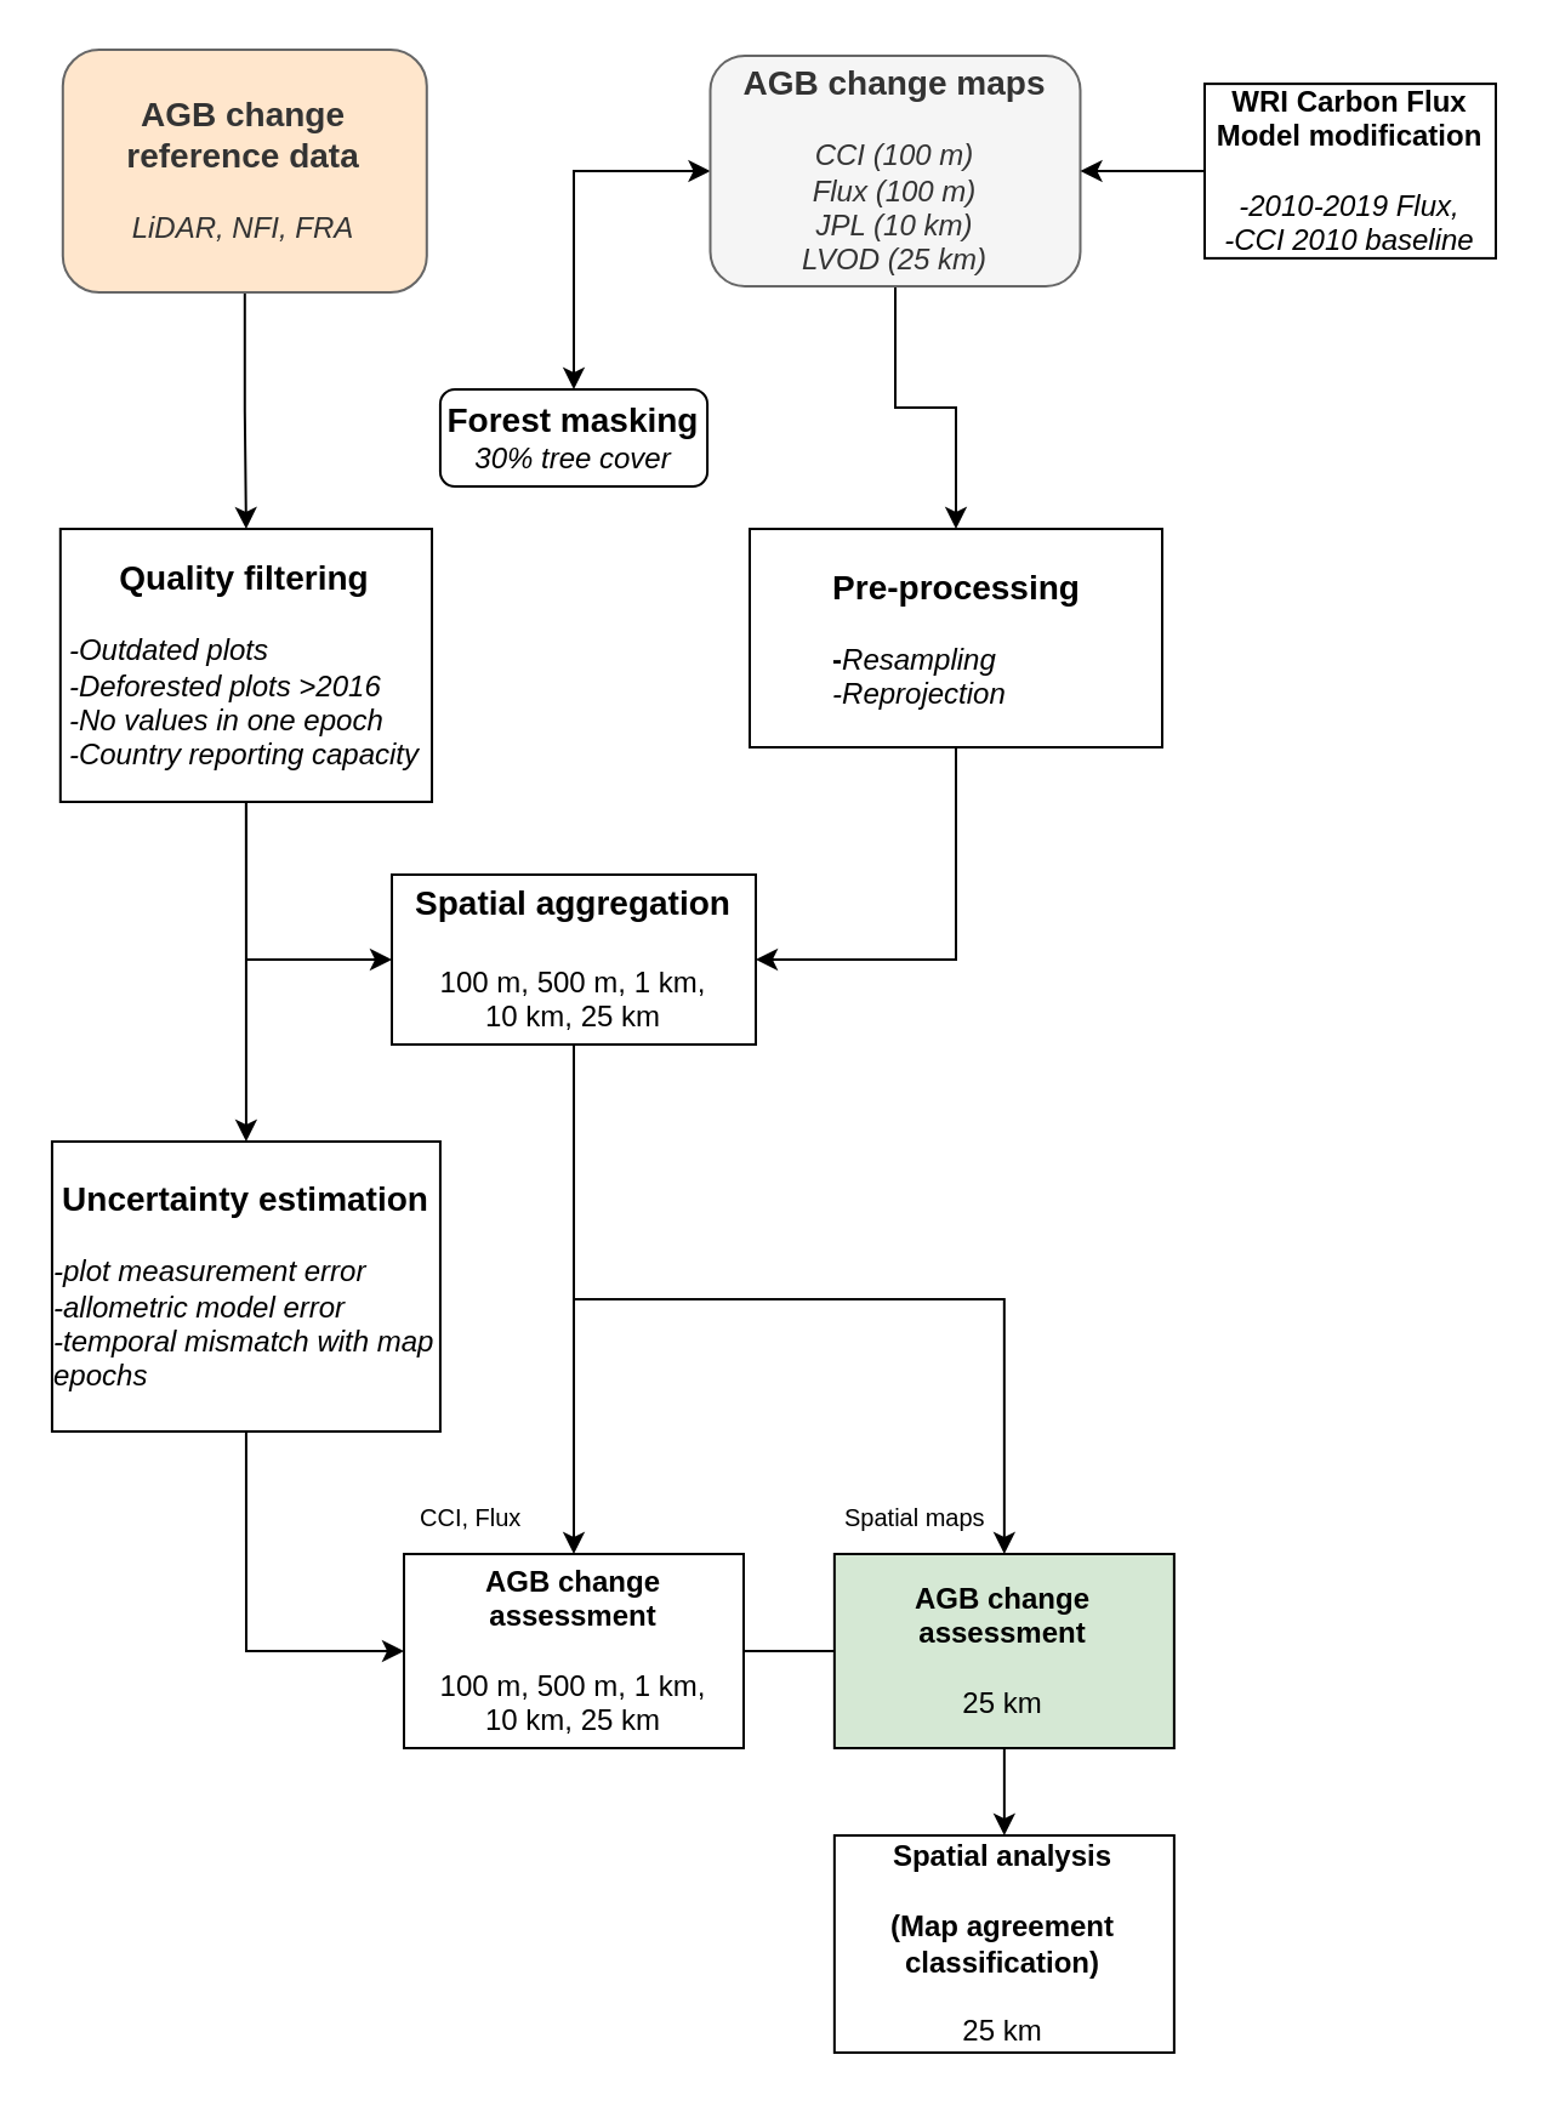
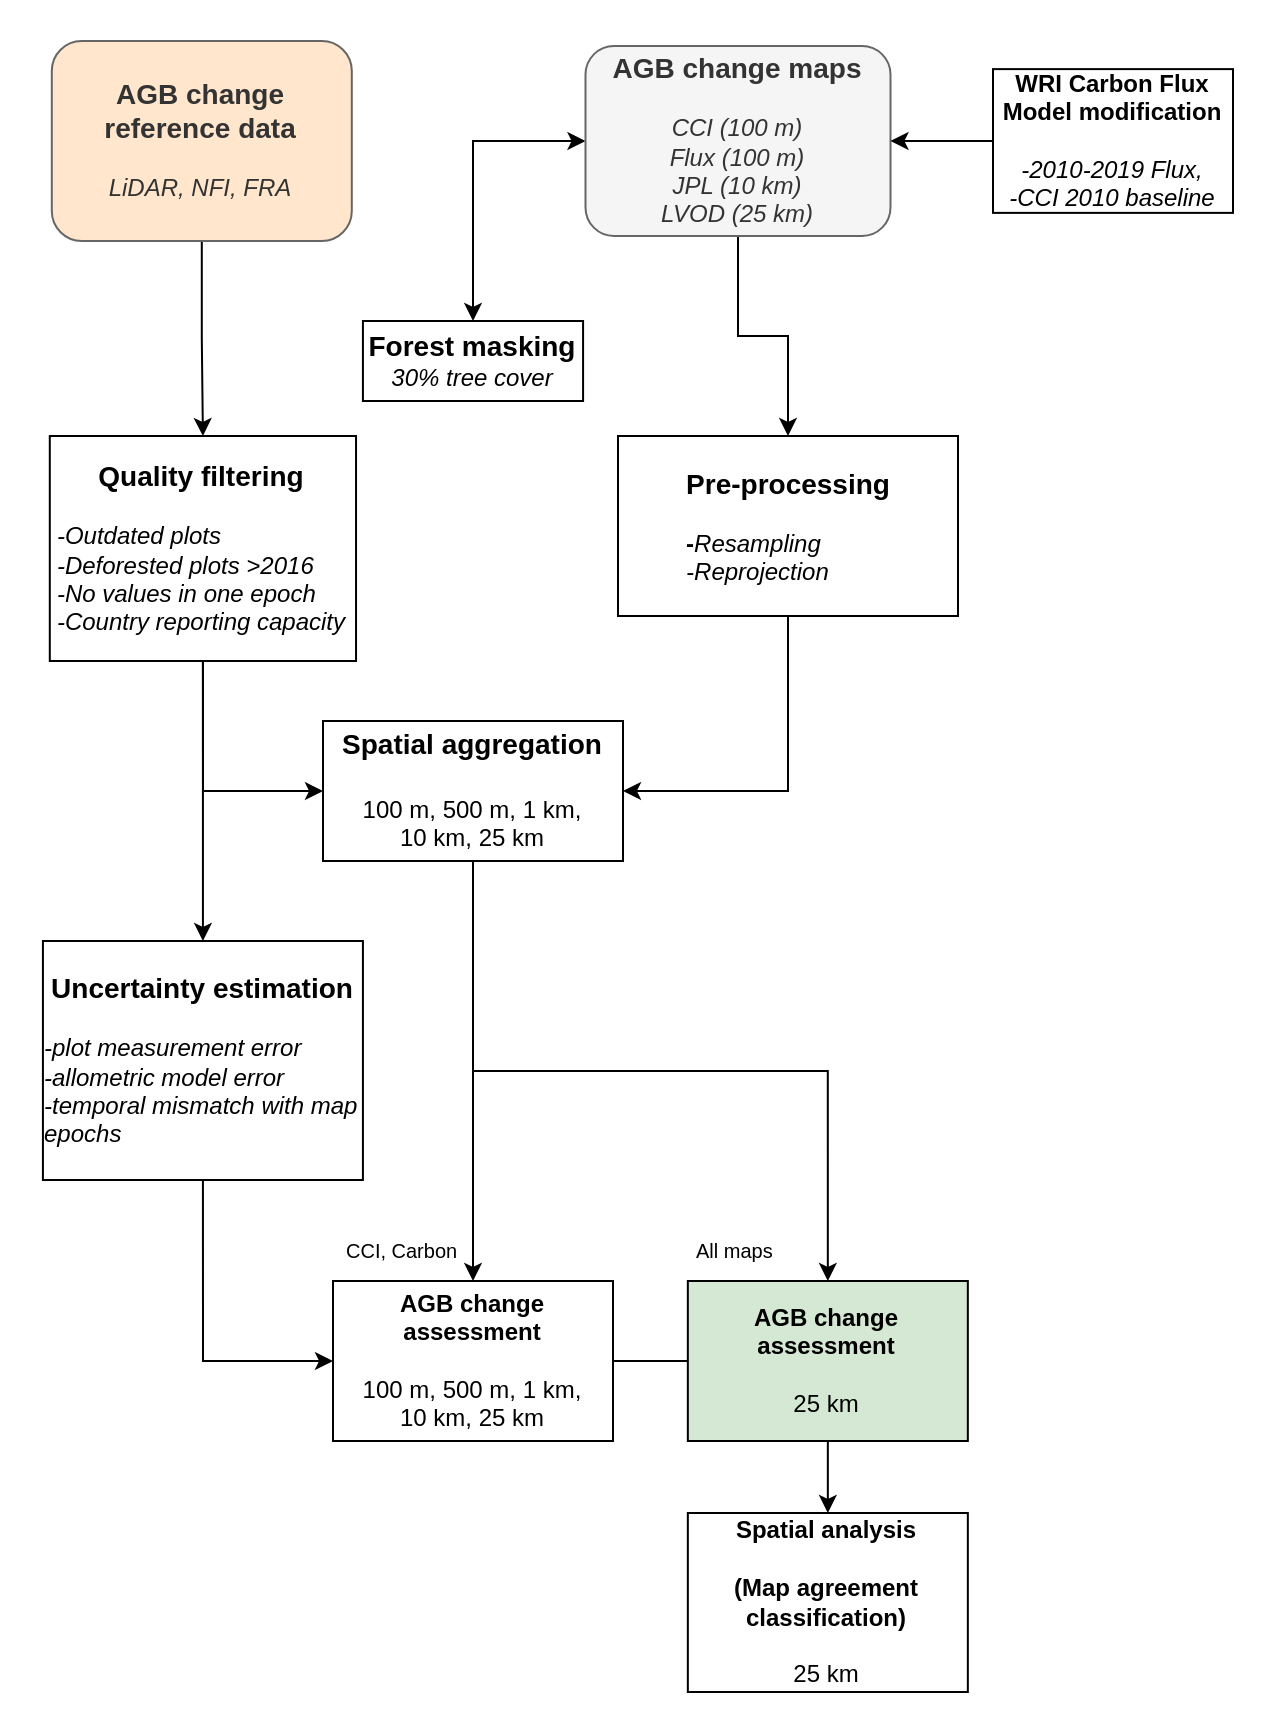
  <mxCell id="0" />
  <mxCell id="1" parent="0" />
  <mxCell id="2" style="edgeStyle=orthogonalEdgeStyle;rounded=0;orthogonalLoop=1;jettySize=auto;html=1;exitX=0.5;exitY=1;exitDx=0;exitDy=0;entryX=0.5;entryY=0;entryDx=0;entryDy=0;startArrow=none;startFill=0;" parent="1" source="4" target="17" edge="1"><mxGeometry relative="1" as="geometry" /></mxCell>
  <mxCell id="3" style="edgeStyle=orthogonalEdgeStyle;rounded=0;orthogonalLoop=1;jettySize=auto;html=1;exitX=0;exitY=0.5;exitDx=0;exitDy=0;entryX=0.5;entryY=0;entryDx=0;entryDy=0;startArrow=classic;startFill=1;" parent="1" source="4" target="21" edge="1"><mxGeometry relative="1" as="geometry" /></mxCell>
  <mxCell id="4" value="&lt;b style=&quot;font-size: 14px;&quot;&gt;AGB change maps&lt;br&gt;&lt;/b&gt;&lt;br&gt;&lt;i&gt;CCI (100 m)&lt;br&gt;Flux (100 m)&lt;br&gt;JPL (10 km)&lt;br&gt;LVOD (25 km)&lt;/i&gt;&lt;span style=&quot;font-family: &amp;quot;helvetica&amp;quot;&quot;&gt;&lt;br&gt;&lt;/span&gt;" style="rounded=1;whiteSpace=wrap;html=1;fillColor=#f5f5f5;fontColor=#333333;strokeColor=#666666;" parent="1" vertex="1"><mxGeometry x="292.25" y="22.5" width="152.5" height="95" as="geometry" /></mxCell>
  <mxCell id="5" style="edgeStyle=orthogonalEdgeStyle;rounded=0;orthogonalLoop=1;jettySize=auto;html=1;exitX=1;exitY=0.5;exitDx=0;exitDy=0;entryX=0;entryY=0.5;entryDx=0;entryDy=0;fontSize=10;endArrow=none;endFill=0;" parent="1" source="6" target="8" edge="1"><mxGeometry relative="1" as="geometry" /></mxCell>
  <mxCell id="6" value="&lt;b&gt;AGB change assessment&lt;/b&gt;&lt;br&gt;&lt;br&gt;100 m, 500 m, 1 km, &lt;br&gt;10 km, 25 km" style="rounded=0;whiteSpace=wrap;html=1;" parent="1" vertex="1"><mxGeometry x="166" y="640" width="140" height="80" as="geometry" /></mxCell>
  <mxCell id="7" style="edgeStyle=orthogonalEdgeStyle;rounded=0;orthogonalLoop=1;jettySize=auto;html=1;exitX=0.5;exitY=1;exitDx=0;exitDy=0;entryX=0.5;entryY=0;entryDx=0;entryDy=0;fontSize=10;" parent="1" source="8" target="18" edge="1"><mxGeometry relative="1" as="geometry" /></mxCell>
  <mxCell id="8" value="&lt;b&gt;AGB change assessment&lt;/b&gt;&lt;br&gt;&lt;br&gt;25 km" style="rounded=0;whiteSpace=wrap;html=1;fillColor=#d5e8d4;" parent="1" vertex="1"><mxGeometry x="343.42" y="640" width="140" height="80" as="geometry" /></mxCell>
  <mxCell id="9" style="edgeStyle=orthogonalEdgeStyle;rounded=0;orthogonalLoop=1;jettySize=auto;html=1;exitX=0.5;exitY=1;exitDx=0;exitDy=0;entryX=0.5;entryY=0;entryDx=0;entryDy=0;startArrow=none;startFill=0;" parent="1" source="10" target="15" edge="1"><mxGeometry relative="1" as="geometry" /></mxCell>
  <mxCell id="10" value="&lt;font style=&quot;font-size: 14px;&quot;&gt;&lt;b style=&quot;font-family: &amp;quot;helvetica&amp;quot;&quot;&gt;AGB change reference data&lt;/b&gt;&lt;br style=&quot;font-family: &amp;quot;helvetica&amp;quot;&quot;&gt;&lt;/font&gt;&lt;br style=&quot;font-family: &amp;quot;helvetica&amp;quot;&quot;&gt;&lt;span style=&quot;font-family: &amp;quot;helvetica&amp;quot;&quot;&gt;&lt;i&gt;LiDAR, NFI, FRA&lt;/i&gt;&lt;/span&gt;" style="rounded=1;whiteSpace=wrap;html=1;shadow=0;glass=0;sketch=0;fillColor=#ffe6cc;fontColor=#333333;strokeColor=#666666;" parent="1" vertex="1"><mxGeometry x="25.4" y="20" width="150" height="100" as="geometry" /></mxCell>
  <mxCell id="11" style="edgeStyle=orthogonalEdgeStyle;rounded=0;orthogonalLoop=1;jettySize=auto;html=1;exitX=0.5;exitY=1;exitDx=0;exitDy=0;entryX=0;entryY=0.5;entryDx=0;entryDy=0;" parent="1" source="12" target="6" edge="1"><mxGeometry relative="1" as="geometry" /></mxCell>
  <mxCell id="12" value="&lt;span style=&quot;font-size: 14px;&quot;&gt;&lt;b&gt;Uncertainty estimation&lt;/b&gt;&lt;/span&gt;&lt;br style=&quot;border-color: var(--border-color);&quot;&gt;&lt;div style=&quot;border-color: var(--border-color); text-align: left;&quot;&gt;&lt;i style=&quot;border-color: var(--border-color); background-color: initial;&quot;&gt;&lt;br&gt;&lt;/i&gt;&lt;/div&gt;&lt;div style=&quot;border-color: var(--border-color); text-align: left;&quot;&gt;&lt;i&gt;-plot measurement error&lt;/i&gt;&lt;/div&gt;&lt;div style=&quot;border-color: var(--border-color); text-align: left;&quot;&gt;&lt;i&gt;-allometric model error&lt;/i&gt;&lt;/div&gt;&lt;div style=&quot;border-color: var(--border-color); text-align: left;&quot;&gt;&lt;i&gt;-temporal mismatch with map epochs&lt;/i&gt;&lt;/div&gt;" style="rounded=0;whiteSpace=wrap;html=1;" parent="1" vertex="1"><mxGeometry x="20.96" y="470" width="160" height="119.5" as="geometry" /></mxCell>
  <mxCell id="13" style="edgeStyle=orthogonalEdgeStyle;rounded=0;orthogonalLoop=1;jettySize=auto;html=1;exitX=0.5;exitY=1;exitDx=0;exitDy=0;entryX=0.5;entryY=0;entryDx=0;entryDy=0;" parent="1" source="15" target="12" edge="1"><mxGeometry relative="1" as="geometry" /></mxCell>
  <mxCell id="14" style="edgeStyle=orthogonalEdgeStyle;rounded=0;orthogonalLoop=1;jettySize=auto;html=1;exitX=0.5;exitY=1;exitDx=0;exitDy=0;entryX=0;entryY=0.5;entryDx=0;entryDy=0;fontSize=14;" edge="1" parent="1" source="15" target="24"><mxGeometry relative="1" as="geometry" /></mxCell>
  <mxCell id="15" value="&lt;b style=&quot;font-size: 14px;&quot;&gt;Quality filtering&lt;br&gt;&lt;/b&gt;&lt;br&gt;&lt;div style=&quot;text-align: left;&quot;&gt;&lt;i style=&quot;background-color: initial; border-color: var(--border-color);&quot;&gt;-Outdated plots&lt;/i&gt;&lt;/div&gt;&lt;div style=&quot;text-align: left;&quot;&gt;&lt;i style=&quot;background-color: initial; border-color: var(--border-color);&quot;&gt;-Deforested plots &amp;gt;2016&amp;nbsp;&lt;/i&gt;&lt;/div&gt;&lt;i style=&quot;border-color: var(--border-color);&quot;&gt;&lt;div style=&quot;text-align: left;&quot;&gt;&lt;i style=&quot;background-color: initial; border-color: var(--border-color);&quot;&gt;&lt;i style=&quot;border-color: var(--border-color);&quot;&gt;-No values in one epoch&lt;/i&gt;&lt;/i&gt;&lt;/div&gt;&lt;i style=&quot;border-color: var(--border-color);&quot;&gt;&lt;div style=&quot;text-align: left;&quot;&gt;&lt;i style=&quot;background-color: initial; border-color: var(--border-color);&quot;&gt;&lt;i style=&quot;border-color: var(--border-color);&quot;&gt;&lt;i style=&quot;border-color: var(--border-color);&quot;&gt;-Country reporting capacity&lt;/i&gt;&lt;/i&gt;&lt;/i&gt;&lt;/div&gt;&lt;/i&gt;&lt;/i&gt;" style="rounded=0;whiteSpace=wrap;html=1;" parent="1" vertex="1"><mxGeometry x="24.4" y="217.5" width="153.12" height="112.5" as="geometry" /></mxCell>
  <mxCell id="16" style="edgeStyle=orthogonalEdgeStyle;rounded=0;orthogonalLoop=1;jettySize=auto;html=1;exitX=0.5;exitY=1;exitDx=0;exitDy=0;entryX=1;entryY=0.5;entryDx=0;entryDy=0;fontSize=14;" edge="1" parent="1" source="17" target="24"><mxGeometry relative="1" as="geometry" /></mxCell>
  <mxCell id="17" value="&lt;b&gt;&lt;font style=&quot;font-size: 14px;&quot;&gt;Pre-processing&lt;/font&gt;&lt;/b&gt;&lt;br&gt;&lt;br&gt;&lt;div style=&quot;text-align: left;&quot;&gt;&lt;b style=&quot;background-color: initial;&quot;&gt;-&lt;/b&gt;&lt;i style=&quot;background-color: initial;&quot;&gt;Resampling&lt;/i&gt;&lt;/div&gt;&lt;i style=&quot;&quot;&gt;&lt;div style=&quot;text-align: left;&quot;&gt;&lt;i style=&quot;background-color: initial;&quot;&gt;-Reprojection&lt;/i&gt;&lt;/div&gt;&lt;/i&gt;" style="rounded=0;whiteSpace=wrap;html=1;" parent="1" vertex="1"><mxGeometry x="308.5" y="217.5" width="170" height="90" as="geometry" /></mxCell>
  <mxCell id="18" value="&lt;b&gt;Spatial analysis&lt;br&gt;&lt;br&gt;(Map agreement classification)&lt;br&gt;&lt;/b&gt;&lt;br&gt;25 km" style="rounded=0;whiteSpace=wrap;html=1;" parent="1" vertex="1"><mxGeometry x="343.42" y="756" width="140" height="89.5" as="geometry" /></mxCell>
- <mxCell id="19" value="&lt;span style=&quot;font-size: 10px;&quot;&gt;Spatial maps&lt;/span&gt;" style="text;html=1;strokeColor=none;fillColor=none;align=left;verticalAlign=middle;whiteSpace=wrap;rounded=0;" parent="1" vertex="1"><mxGeometry x="346" y="610" width="110" height="30" as="geometry" /></mxCell>
- <mxCell id="20" value="&lt;span style=&quot;font-size: 10px;&quot;&gt;CCI, Flux&lt;/span&gt;" style="text;html=1;strokeColor=none;fillColor=none;align=left;verticalAlign=middle;whiteSpace=wrap;rounded=0;" parent="1" vertex="1"><mxGeometry x="171" y="610" width="110" height="30" as="geometry" /></mxCell>
- <mxCell id="21" value="&lt;font style=&quot;font-weight: bold; font-size: 14px;&quot;&gt;Forest masking&lt;/font&gt;&lt;span style=&quot;font-weight: bold; font-size: 13px;&quot;&gt; &lt;/span&gt;&lt;font style=&quot;font-size: 12px;&quot;&gt;&lt;i&gt;30% tree cover&lt;/i&gt;&lt;/font&gt;" style="whiteSpace=wrap;html=1;rounded=1;" parent="1" vertex="1"><mxGeometry x="180.96" y="160" width="110.08" height="40" as="geometry" /></mxCell>
+ <mxCell id="19" value="&lt;span style=&quot;font-size: 10px;&quot;&gt;All maps&lt;/span&gt;" style="text;html=1;strokeColor=none;fillColor=none;align=left;verticalAlign=middle;whiteSpace=wrap;rounded=0;" parent="1" vertex="1"><mxGeometry x="346" y="610" width="110" height="30" as="geometry" /></mxCell>
+ <mxCell id="20" value="&lt;span style=&quot;font-size: 10px;&quot;&gt;CCI, Carbon&lt;/span&gt;" style="text;html=1;strokeColor=none;fillColor=none;align=left;verticalAlign=middle;whiteSpace=wrap;rounded=0;" parent="1" vertex="1"><mxGeometry x="171" y="610" width="110" height="30" as="geometry" /></mxCell>
+ <mxCell id="21" value="&lt;font style=&quot;font-weight: bold; font-size: 14px;&quot;&gt;Forest masking&lt;/font&gt;&lt;span style=&quot;font-weight: bold; font-size: 13px;&quot;&gt; &lt;/span&gt;&lt;font style=&quot;font-size: 12px;&quot;&gt;&lt;i&gt;30% tree cover&lt;/i&gt;&lt;/font&gt;" style="rounded=0;whiteSpace=wrap;html=1;" parent="1" vertex="1"><mxGeometry x="180.96" y="160" width="110.08" height="40" as="geometry" /></mxCell>
  <mxCell id="22" style="edgeStyle=orthogonalEdgeStyle;rounded=0;orthogonalLoop=1;jettySize=auto;html=1;exitX=0.5;exitY=1;exitDx=0;exitDy=0;entryX=0.5;entryY=0;entryDx=0;entryDy=0;fontSize=14;" edge="1" parent="1" source="24" target="6"><mxGeometry relative="1" as="geometry" /></mxCell>
  <mxCell id="23" style="edgeStyle=orthogonalEdgeStyle;rounded=0;orthogonalLoop=1;jettySize=auto;html=1;exitX=0.5;exitY=1;exitDx=0;exitDy=0;entryX=0.5;entryY=0;entryDx=0;entryDy=0;fontSize=14;" edge="1" parent="1" source="24" target="8"><mxGeometry relative="1" as="geometry" /></mxCell>
  <mxCell id="24" value="&lt;b style=&quot;font-size: 14px;&quot;&gt;Spatial aggregation&lt;br&gt;&lt;br&gt;&lt;/b&gt;100 m, 500 m, 1 km,&lt;br style=&quot;border-color: var(--border-color);&quot;&gt;10 km, 25 km&lt;b&gt;&lt;br&gt;&lt;/b&gt;" style="rounded=0;whiteSpace=wrap;html=1;" parent="1" vertex="1"><mxGeometry x="161" y="360" width="150" height="70" as="geometry" /></mxCell>
  <mxCell id="25" style="edgeStyle=orthogonalEdgeStyle;rounded=0;orthogonalLoop=1;jettySize=auto;html=1;exitX=0;exitY=0.5;exitDx=0;exitDy=0;entryX=1;entryY=0.5;entryDx=0;entryDy=0;" edge="1" parent="1" source="26" target="4"><mxGeometry relative="1" as="geometry"><mxPoint x="426" y="128" as="targetPoint" /></mxGeometry></mxCell>
  <mxCell id="26" value="&lt;b&gt;WRI Carbon Flux Model modification&lt;/b&gt;&lt;br&gt;&lt;br&gt;&lt;i&gt;-2010-2019 Flux, &lt;br&gt;-CCI 2010 baseline&lt;/i&gt;" style="rounded=0;whiteSpace=wrap;html=1;" vertex="1" parent="1"><mxGeometry x="496" y="34.06" width="120" height="71.88" as="geometry" /></mxCell>
